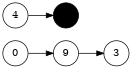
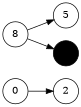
  strict digraph {
    rankdir=LR
    node [shape=circle]
    0
-   2 [label=9]
-   3
-   4
+   2
+   4 [label=8]
+   5
    6 [fillcolor=black style=filled]
    0 -> 2
-   2 -> 3
+   4 -> 5
    4 -> 6
  }
